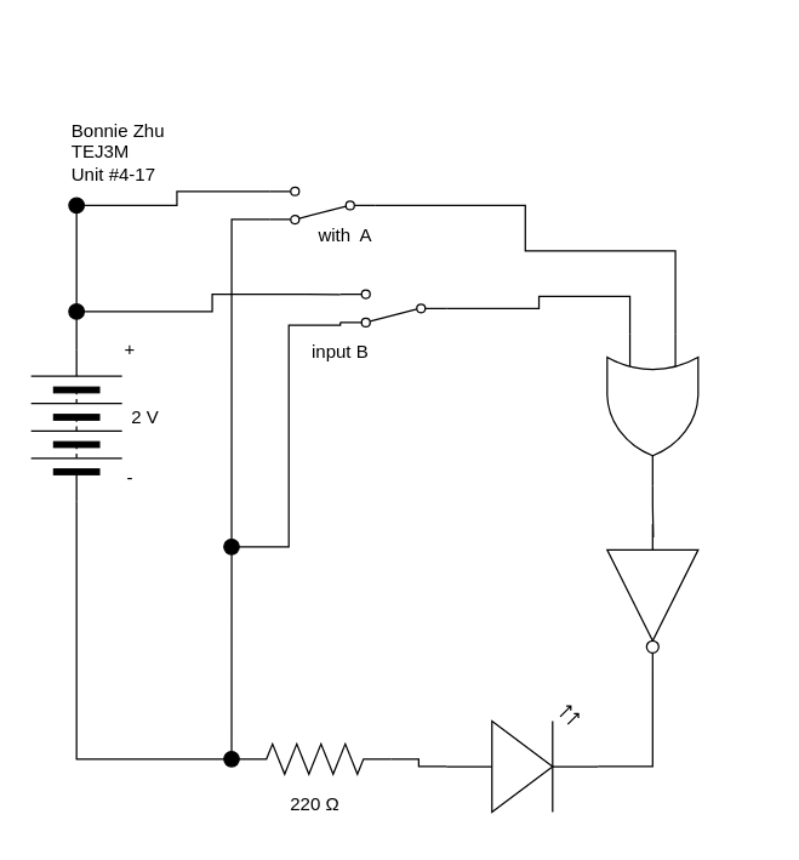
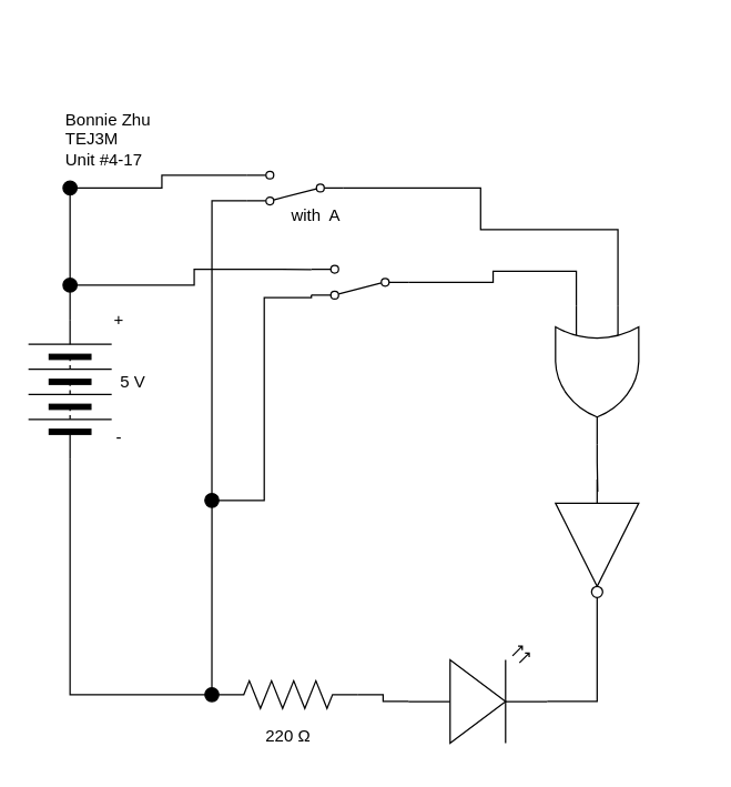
  <mxCell id="0" />
  <mxCell id="1" parent="0" />
  <mxCell id="2" style="edgeStyle=orthogonalEdgeStyle;rounded=0;html=1;entryX=0;entryY=0.57;entryDx=0;entryDy=0;entryPerimeter=0;fontSize=13;fontColor=#FFFFFF;endArrow=none;endFill=0;" parent="1" source="3" target="21" edge="1"><mxGeometry relative="1" as="geometry" /></mxCell>
  <mxCell id="3" value="" style="pointerEvents=1;verticalLabelPosition=bottom;shadow=0;dashed=0;align=center;html=1;verticalAlign=top;shape=mxgraph.electrical.resistors.resistor_2;direction=east;" parent="1" vertex="1"><mxGeometry x="157.25" y="490" width="100" height="20" as="geometry" /></mxCell>
  <mxCell id="4" style="edgeStyle=orthogonalEdgeStyle;rounded=0;html=1;exitX=0;exitY=0.5;exitDx=0;exitDy=0;entryX=0;entryY=0.5;entryDx=0;entryDy=0;fontSize=13;fontColor=#FFFFFF;endArrow=none;endFill=0;" parent="1" source="6" target="15" edge="1"><mxGeometry relative="1" as="geometry" /></mxCell>
  <mxCell id="5" style="edgeStyle=orthogonalEdgeStyle;rounded=0;html=1;exitX=1;exitY=0.5;exitDx=0;exitDy=0;entryX=0.5;entryY=1;entryDx=0;entryDy=0;fontSize=13;fontColor=#FFFFFF;endArrow=none;endFill=0;startArrow=none;" parent="1" source="26" target="19" edge="1"><mxGeometry relative="1" as="geometry"><Array as="points"><mxPoint x="50" y="205" /></Array></mxGeometry></mxCell>
  <mxCell id="6" value="" style="pointerEvents=1;verticalLabelPosition=bottom;shadow=0;dashed=0;align=center;html=1;verticalAlign=top;shape=mxgraph.electrical.miscellaneous.batteryStack;direction=north;" parent="1" vertex="1"><mxGeometry x="20" y="230" width="60" height="100" as="geometry" /></mxCell>
- <mxCell id="7" value="2 V" style="text;html=1;align=center;verticalAlign=middle;resizable=0;points=[];autosize=1;strokeColor=none;fillColor=none;" parent="1" vertex="1"><mxGeometry x="75" y="260" width="40" height="30" as="geometry" /></mxCell>
+ <mxCell id="7" value="5 V" style="text;html=1;align=center;verticalAlign=middle;resizable=0;points=[];autosize=1;strokeColor=none;fillColor=none;" parent="1" vertex="1"><mxGeometry x="75" y="260" width="40" height="30" as="geometry" /></mxCell>
  <mxCell id="8" value="-" style="text;html=1;align=center;verticalAlign=middle;resizable=0;points=[];autosize=1;strokeColor=none;fillColor=none;" parent="1" vertex="1"><mxGeometry x="70" y="300" width="30" height="30" as="geometry" /></mxCell>
  <mxCell id="9" value="+" style="text;html=1;align=center;verticalAlign=middle;resizable=0;points=[];autosize=1;strokeColor=none;fillColor=none;" parent="1" vertex="1"><mxGeometry x="70" y="215" width="30" height="30" as="geometry" /></mxCell>
  <mxCell id="10" value="Bonnie Zhu&lt;br&gt;TEJ3M&lt;br&gt;Unit #4-17" style="text;html=1;align=left;verticalAlign=middle;resizable=0;points=[];autosize=1;strokeColor=none;fillColor=none;" parent="1" vertex="1"><mxGeometry x="45" y="70" width="80" height="60" as="geometry" /></mxCell>
  <mxCell id="11" style="edgeStyle=orthogonalEdgeStyle;rounded=0;html=1;exitX=1;exitY=0.12;exitDx=0;exitDy=0;entryX=0.5;entryY=0;entryDx=0;entryDy=0;fontSize=13;fontColor=#FFFFFF;endArrow=none;endFill=0;startArrow=none;" parent="1" source="30" target="15" edge="1"><mxGeometry relative="1" as="geometry"><Array as="points"><mxPoint x="152" y="357" /></Array></mxGeometry></mxCell>
  <mxCell id="12" style="edgeStyle=orthogonalEdgeStyle;rounded=0;html=1;exitX=1;exitY=0.88;exitDx=0;exitDy=0;entryX=1;entryY=0.5;entryDx=0;entryDy=0;fontSize=13;fontColor=#FFFFFF;endArrow=none;endFill=0;" parent="1" source="13" target="19" edge="1"><mxGeometry relative="1" as="geometry" /></mxCell>
  <mxCell id="13" value="" style="shape=mxgraph.electrical.electro-mechanical.twoWaySwitch;aspect=fixed;elSwitchState=2;direction=west;flipV=0;rotation=0;" parent="1" vertex="1"><mxGeometry x="177.25" y="122.87" width="70" height="24.27" as="geometry" /></mxCell>
  <mxCell id="14" style="edgeStyle=orthogonalEdgeStyle;rounded=0;html=1;entryX=0;entryY=0.5;entryDx=0;entryDy=0;entryPerimeter=0;fontSize=13;fontColor=#FFFFFF;endArrow=none;endFill=0;exitX=1;exitY=0.5;exitDx=0;exitDy=0;" parent="1" source="15" target="3" edge="1"><mxGeometry relative="1" as="geometry"><mxPoint x="100" y="455" as="sourcePoint" /></mxGeometry></mxCell>
  <mxCell id="15" value="" style="ellipse;whiteSpace=wrap;html=1;aspect=fixed;strokeColor=#000000;fillColor=#000000;" parent="1" vertex="1"><mxGeometry x="147.25" y="495" width="10" height="10" as="geometry" /></mxCell>
  <mxCell id="16" value="&lt;div style=&quot;text-align: left; font-size: 13px;&quot;&gt;&lt;font style=&quot;font-size: 13px;&quot; color=&quot;#ffffff&quot; face=&quot;ArtifaktElement-Medium, sans-serif&quot;&gt;NOR Gate with Gates&lt;/font&gt;&lt;/div&gt;&lt;div style=&quot;text-align: left; font-size: 13px;&quot;&gt;&lt;font style=&quot;font-size: 13px;&quot; color=&quot;#ffffff&quot; face=&quot;ArtifaktElement-Medium, sans-serif&quot;&gt;&lt;br&gt;&lt;/font&gt;&lt;/div&gt;&lt;div style=&quot;text-align: left; font-size: 13px;&quot;&gt;&lt;font style=&quot;font-size: 13px;&quot; color=&quot;#ffffff&quot; face=&quot;ArtifaktElement-Medium, sans-serif&quot;&gt;A | Output&lt;/font&gt;&lt;/div&gt;&lt;div style=&quot;text-align: left; font-size: 13px;&quot;&gt;&lt;font style=&quot;font-size: 13px;&quot; color=&quot;#ffffff&quot; face=&quot;ArtifaktElement-Medium, sans-serif&quot;&gt;----------------&lt;/font&gt;&lt;/div&gt;&lt;div style=&quot;text-align: left; font-size: 13px;&quot;&gt;&lt;font style=&quot;font-size: 13px;&quot; color=&quot;#ffffff&quot; face=&quot;ArtifaktElement-Medium, sans-serif&quot;&gt;0 | 0 | 1&lt;/font&gt;&lt;/div&gt;&lt;div style=&quot;text-align: left; font-size: 13px;&quot;&gt;&lt;span style=&quot;color: rgb(255, 255, 255); font-family: ArtifaktElement-Medium, sans-serif;&quot;&gt;0 | 1 | 0&lt;/span&gt;&lt;font style=&quot;font-size: 13px;&quot; color=&quot;#ffffff&quot; face=&quot;ArtifaktElement-Medium, sans-serif&quot;&gt;&lt;br&gt;&lt;/font&gt;&lt;/div&gt;&lt;div style=&quot;text-align: left; font-size: 13px;&quot;&gt;&lt;span style=&quot;color: rgb(255, 255, 255); font-family: ArtifaktElement-Medium, sans-serif;&quot;&gt;1 | 0 | 0&lt;/span&gt;&lt;span style=&quot;color: rgb(255, 255, 255); font-family: ArtifaktElement-Medium, sans-serif;&quot;&gt;&lt;br&gt;&lt;/span&gt;&lt;/div&gt;&lt;div style=&quot;text-align: left; font-size: 13px;&quot;&gt;&lt;span style=&quot;color: rgb(255, 255, 255); font-family: ArtifaktElement-Medium, sans-serif;&quot;&gt;1 | 1 | 0&lt;/span&gt;&lt;span style=&quot;color: rgb(255, 255, 255); font-family: ArtifaktElement-Medium, sans-serif;&quot;&gt;&lt;br&gt;&lt;/span&gt;&lt;/div&gt;&lt;div style=&quot;text-align: left; font-size: 13px;&quot;&gt;&lt;br&gt;&lt;/div&gt;" style="text;html=1;align=center;verticalAlign=middle;resizable=0;points=[];autosize=1;strokeColor=none;fillColor=none;" parent="1" vertex="1"><mxGeometry x="355" y="20" width="150" height="150" as="geometry" /></mxCell>
  <mxCell id="17" value="with&amp;nbsp; A" style="text;html=1;align=center;verticalAlign=middle;resizable=0;points=[];autosize=1;strokeColor=none;fillColor=none;labelBackgroundColor=none;" parent="1" vertex="1"><mxGeometry x="197.25" y="140" width="60" height="30" as="geometry" /></mxCell>
  <mxCell id="18" value="220 Ω&lt;span style=&quot;&quot;&gt;&lt;br&gt;&lt;/span&gt;" style="text;html=1;align=center;verticalAlign=middle;resizable=0;points=[];autosize=1;strokeColor=none;fillColor=none;rotation=0;" parent="1" vertex="1"><mxGeometry x="177.25" y="515" width="60" height="30" as="geometry" /></mxCell>
  <mxCell id="19" value="" style="ellipse;whiteSpace=wrap;html=1;aspect=fixed;strokeColor=#000000;fillColor=#000000;" parent="1" vertex="1"><mxGeometry x="45" y="130" width="10" height="10" as="geometry" /></mxCell>
  <mxCell id="20" style="edgeStyle=orthogonalEdgeStyle;rounded=0;html=1;exitX=1;exitY=0.57;exitDx=0;exitDy=0;exitPerimeter=0;entryX=1;entryY=0.5;entryDx=0;entryDy=0;entryPerimeter=0;endArrow=none;endFill=0;" edge="1" parent="1" source="21" target="34"><mxGeometry relative="1" as="geometry" /></mxCell>
  <mxCell id="21" value="" style="verticalLabelPosition=bottom;shadow=0;dashed=0;align=center;html=1;verticalAlign=top;shape=mxgraph.electrical.opto_electronics.led_2;pointerEvents=1;direction=west;rotation=-180;" parent="1" vertex="1"><mxGeometry x="294" y="465" width="100" height="70" as="geometry" /></mxCell>
  <mxCell id="22" style="edgeStyle=orthogonalEdgeStyle;rounded=0;html=1;exitX=0;exitY=0.75;exitDx=0;exitDy=0;exitPerimeter=0;entryX=0;entryY=0.5;entryDx=0;entryDy=0;endArrow=none;endFill=0;" parent="1" target="28" edge="1"><mxGeometry relative="1" as="geometry"><mxPoint x="415" y="220" as="sourcePoint" /><Array as="points"><mxPoint x="415" y="195" /><mxPoint x="355" y="195" /><mxPoint x="355" y="203" /></Array></mxGeometry></mxCell>
  <mxCell id="23" style="edgeStyle=orthogonalEdgeStyle;rounded=0;html=1;exitX=0;exitY=0.25;exitDx=0;exitDy=0;exitPerimeter=0;entryX=0;entryY=0.5;entryDx=0;entryDy=0;endArrow=none;endFill=0;" parent="1" target="13" edge="1"><mxGeometry relative="1" as="geometry"><mxPoint x="445" y="220" as="sourcePoint" /><Array as="points"><mxPoint x="445" y="165" /><mxPoint x="346" y="165" /><mxPoint x="346" y="135" /></Array></mxGeometry></mxCell>
  <mxCell id="24" value="" style="edgeStyle=orthogonalEdgeStyle;rounded=0;html=1;exitX=1;exitY=0.5;exitDx=0;exitDy=0;entryX=0.5;entryY=1;entryDx=0;entryDy=0;fontSize=13;fontColor=#FFFFFF;endArrow=none;endFill=0;" parent="1" source="6" target="26" edge="1"><mxGeometry relative="1" as="geometry"><mxPoint x="50" y="230" as="sourcePoint" /><mxPoint x="50" y="172.13" as="targetPoint" /></mxGeometry></mxCell>
  <mxCell id="25" style="edgeStyle=orthogonalEdgeStyle;rounded=0;html=1;entryX=1;entryY=0.88;entryDx=0;entryDy=0;endArrow=none;endFill=0;" parent="1" source="26" target="28" edge="1"><mxGeometry relative="1" as="geometry" /></mxCell>
  <mxCell id="26" value="" style="ellipse;whiteSpace=wrap;html=1;aspect=fixed;strokeColor=#000000;fillColor=#000000;" parent="1" vertex="1"><mxGeometry x="45" y="200" width="10" height="10" as="geometry" /></mxCell>
  <mxCell id="27" style="edgeStyle=orthogonalEdgeStyle;rounded=0;html=1;exitX=1;exitY=0.12;exitDx=0;exitDy=0;endArrow=none;endFill=0;entryX=1;entryY=0.5;entryDx=0;entryDy=0;" parent="1" source="28" target="30" edge="1"><mxGeometry relative="1" as="geometry"><mxPoint x="190" y="365" as="targetPoint" /><Array as="points"><mxPoint x="224" y="214" /><mxPoint x="190" y="214" /><mxPoint x="190" y="360" /></Array></mxGeometry></mxCell>
  <mxCell id="28" value="" style="shape=mxgraph.electrical.electro-mechanical.twoWaySwitch;aspect=fixed;elSwitchState=2;direction=west;flipV=0;rotation=0;" parent="1" vertex="1"><mxGeometry x="224" y="190.73" width="70" height="24.27" as="geometry" /></mxCell>
  <mxCell id="29" value="" style="edgeStyle=orthogonalEdgeStyle;rounded=0;html=1;exitX=1;exitY=0.12;exitDx=0;exitDy=0;entryX=0.5;entryY=0;entryDx=0;entryDy=0;fontSize=13;fontColor=#FFFFFF;endArrow=none;endFill=0;" parent="1" source="13" target="30" edge="1"><mxGeometry relative="1" as="geometry"><mxPoint x="177.25" y="144.228" as="sourcePoint" /><mxPoint x="152.25" y="445" as="targetPoint" /></mxGeometry></mxCell>
  <mxCell id="30" value="" style="ellipse;whiteSpace=wrap;html=1;aspect=fixed;strokeColor=#000000;fillColor=#000000;" parent="1" vertex="1"><mxGeometry x="147.25" y="355" width="10" height="10" as="geometry" /></mxCell>
- <mxCell id="31" value="input B&amp;nbsp;&amp;nbsp;" style="text;html=1;align=center;verticalAlign=middle;resizable=0;points=[];autosize=1;strokeColor=none;fillColor=none;labelBackgroundColor=none;" parent="1" vertex="1"><mxGeometry x="192.25" y="217.13" width="70" height="30" as="geometry" /></mxCell>
  <mxCell id="32" style="edgeStyle=orthogonalEdgeStyle;html=1;exitX=1;exitY=0.5;exitDx=0;exitDy=0;exitPerimeter=0;entryX=0.087;entryY=0.493;entryDx=0;entryDy=0;entryPerimeter=0;rounded=0;endArrow=none;endFill=0;" edge="1" parent="1" source="33" target="34"><mxGeometry relative="1" as="geometry" /></mxCell>
  <mxCell id="33" value="" style="verticalLabelPosition=bottom;shadow=0;dashed=0;align=center;html=1;verticalAlign=top;shape=mxgraph.electrical.logic_gates.logic_gate;operation=or;rotation=90;" parent="1" vertex="1"><mxGeometry x="380" y="240" width="100" height="60" as="geometry" /></mxCell>
  <mxCell id="34" value="" style="verticalLabelPosition=bottom;shadow=0;dashed=0;align=center;html=1;verticalAlign=top;shape=mxgraph.electrical.logic_gates.inverter_2;rotation=90;" vertex="1" parent="1"><mxGeometry x="380" y="365" width="100" height="60" as="geometry" /></mxCell>
